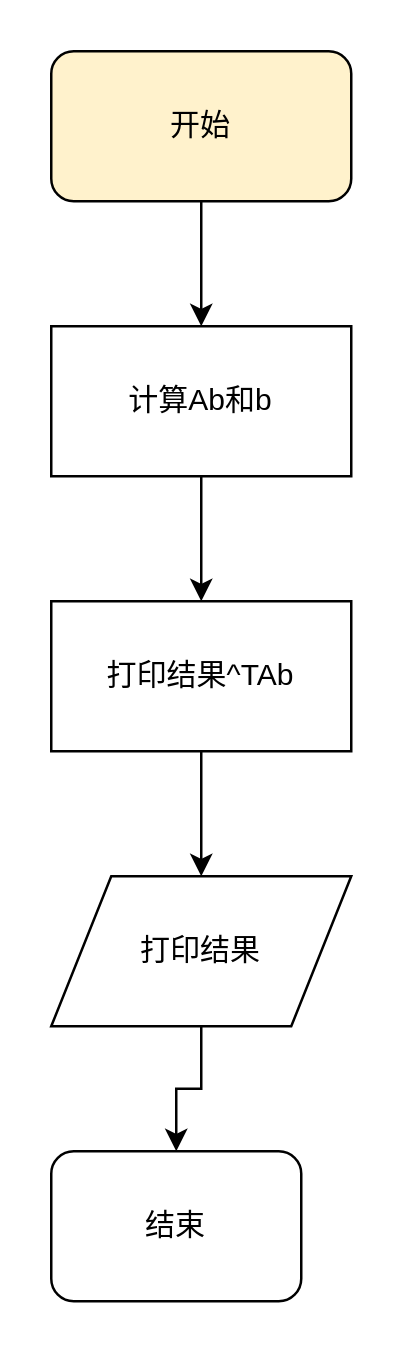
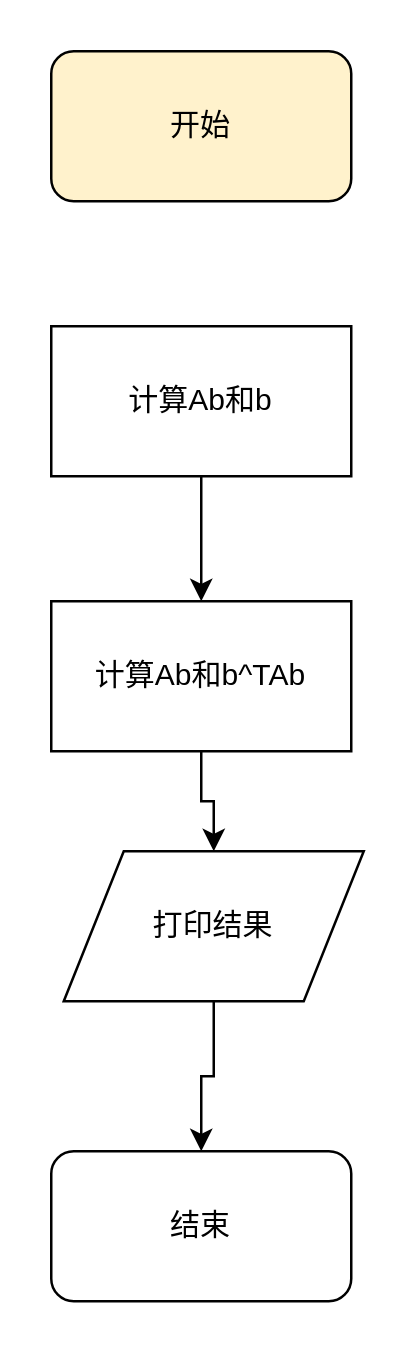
  <mxCell id="0" />
  <mxCell id="1" parent="0" />
- <mxCell id="2" style="edgeStyle=orthogonalEdgeStyle;rounded=0;orthogonalLoop=1;jettySize=auto;html=1;exitX=0.5;exitY=1;exitDx=0;exitDy=0;entryX=0.5;entryY=0;entryDx=0;entryDy=0;" edge="1" parent="1" source="3" target="5"><mxGeometry relative="1" as="geometry" /></mxCell>
  <mxCell id="3" value="开始" style="rounded=1;whiteSpace=wrap;html=1;fillColor=#fff2cc;" vertex="1" parent="1"><mxGeometry x="20" y="20" width="120" height="60" as="geometry" /></mxCell>
  <mxCell id="4" style="edgeStyle=orthogonalEdgeStyle;rounded=0;orthogonalLoop=1;jettySize=auto;html=1;exitX=0.5;exitY=1;exitDx=0;exitDy=0;entryX=0.5;entryY=0;entryDx=0;entryDy=0;" edge="1" parent="1" source="5" target="7"><mxGeometry relative="1" as="geometry" /></mxCell>
  <mxCell id="5" value="计算Ab和b" style="rounded=0;whiteSpace=wrap;html=1;" vertex="1" parent="1"><mxGeometry x="20" y="130" width="120" height="60" as="geometry" /></mxCell>
  <mxCell id="6" style="edgeStyle=orthogonalEdgeStyle;rounded=0;orthogonalLoop=1;jettySize=auto;html=1;exitX=0.5;exitY=1;exitDx=0;exitDy=0;entryX=0.5;entryY=0;entryDx=0;entryDy=0;" edge="1" parent="1" source="7" target="9"><mxGeometry relative="1" as="geometry" /></mxCell>
- <mxCell id="7" value="打印结果^TAb" style="rounded=0;whiteSpace=wrap;html=1;" vertex="1" parent="1"><mxGeometry x="20" y="240" width="120" height="60" as="geometry" /></mxCell>
+ <mxCell id="7" value="计算Ab和b^TAb" style="rounded=0;whiteSpace=wrap;html=1;" vertex="1" parent="1"><mxGeometry x="20" y="240" width="120" height="60" as="geometry" /></mxCell>
  <mxCell id="8" style="edgeStyle=orthogonalEdgeStyle;rounded=0;orthogonalLoop=1;jettySize=auto;html=1;exitX=0.5;exitY=1;exitDx=0;exitDy=0;entryX=0.5;entryY=0;entryDx=0;entryDy=0;" edge="1" parent="1" source="9" target="10"><mxGeometry relative="1" as="geometry" /></mxCell>
- <mxCell id="9" value="打印结果" style="shape=parallelogram;perimeter=parallelogramPerimeter;whiteSpace=wrap;html=1;" vertex="1" parent="1"><mxGeometry x="20" y="350" width="120" height="60" as="geometry" /></mxCell>
- <mxCell id="10" value="结束" style="rounded=1;whiteSpace=wrap;html=1;" vertex="1" parent="1"><mxGeometry x="20" y="460" width="100" height="60" as="geometry" /></mxCell>
+ <mxCell id="9" value="打印结果" style="shape=parallelogram;perimeter=parallelogramPerimeter;whiteSpace=wrap;html=1;" vertex="1" parent="1"><mxGeometry x="25" y="340" width="120" height="60" as="geometry" /></mxCell>
+ <mxCell id="10" value="结束" style="rounded=1;whiteSpace=wrap;html=1;" vertex="1" parent="1"><mxGeometry x="20" y="460" width="120" height="60" as="geometry" /></mxCell>
